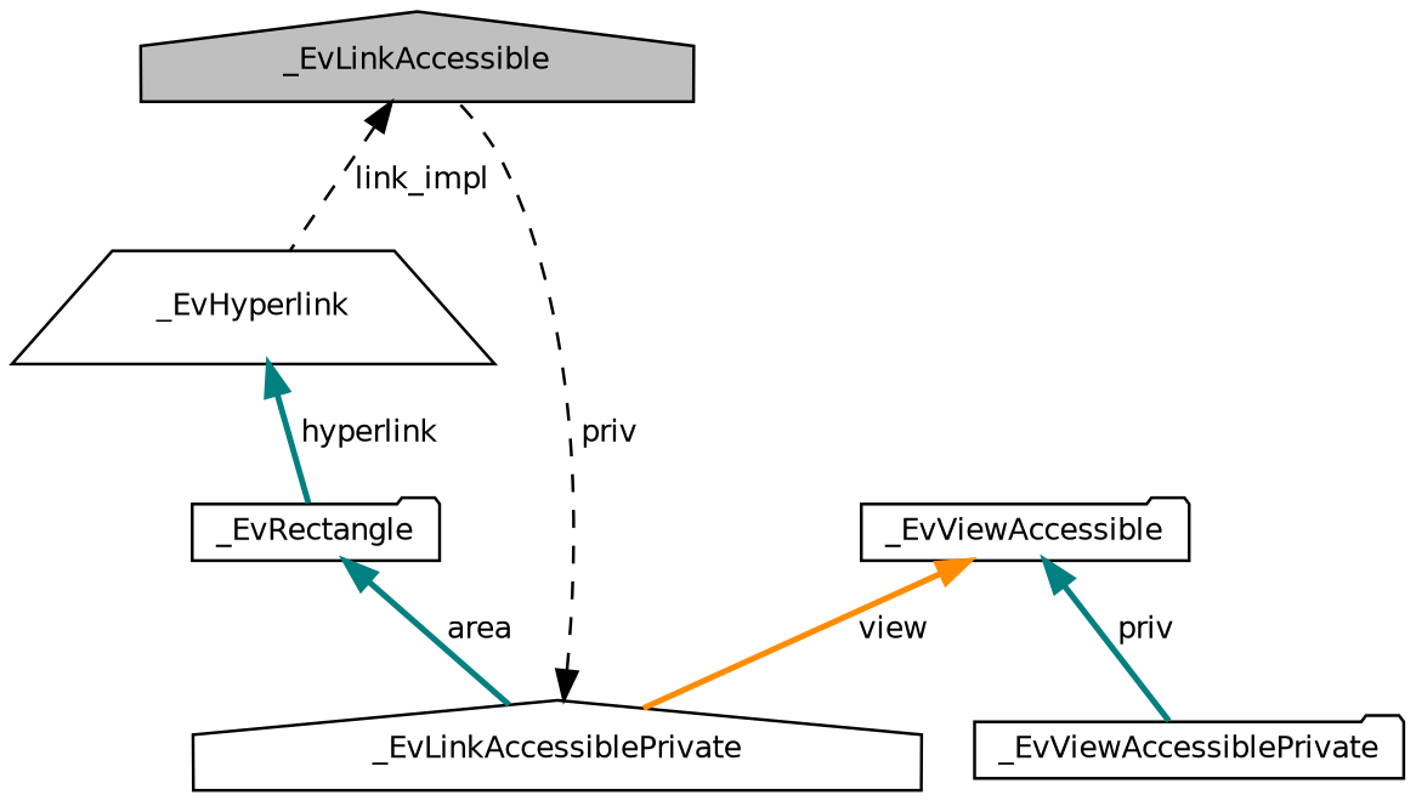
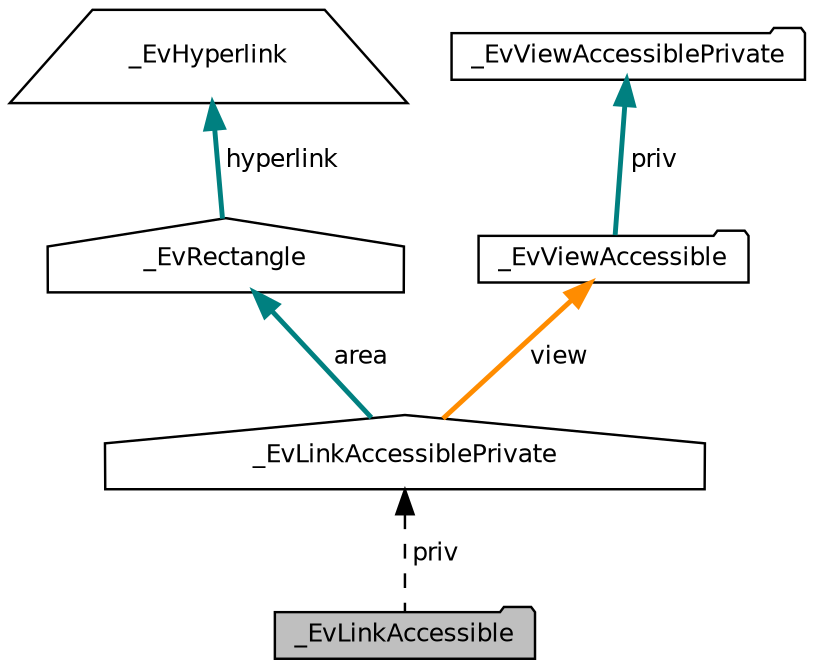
  digraph {
    node [color=black fillcolor=white fontname=Helvetica fontsize=10 shape=folder style=filled]
    edge [color=teal dir=back fontname=Helvetica fontsize=10 labelfontname=Helvetica labelfontsize=10 style=bold]
-   n1 [fillcolor=grey75 fontcolor=black height=0.2 label=_EvLinkAccessible shape=house width=0.4]
+   n1 [fillcolor=grey75 fontcolor=black height=0.2 label=_EvLinkAccessible width=0.4]
    n2 [height=0.2 label=_EvHyperlink shape=trapezium width=0.4]
-   n3 [height=0.2 label=_EvRectangle width=0.4]
+   n3 [height=0.2 label=_EvRectangle shape=house width=0.4]
    n4 [height=0.2 label=_EvLinkAccessiblePrivate shape=house width=0.4]
    n5 [height=0.2 label=_EvViewAccessible width=0.4]
    n6 [height=0.2 label=_EvViewAccessiblePrivate width=0.4]
-   n1 -> n2 [color=black label=" link_impl" style=dashed]
    n2 -> n3 [label=" hyperlink"]
    n3 -> n4 [label=" area"]
    n4 -> n1 [color=black label=" priv" style=dashed]
    n5 -> n4 [color=darkorange label=" view"]
-   n5 -> n6 [label=" priv"]
+   n6 -> n5 [label=" priv"]
  }
